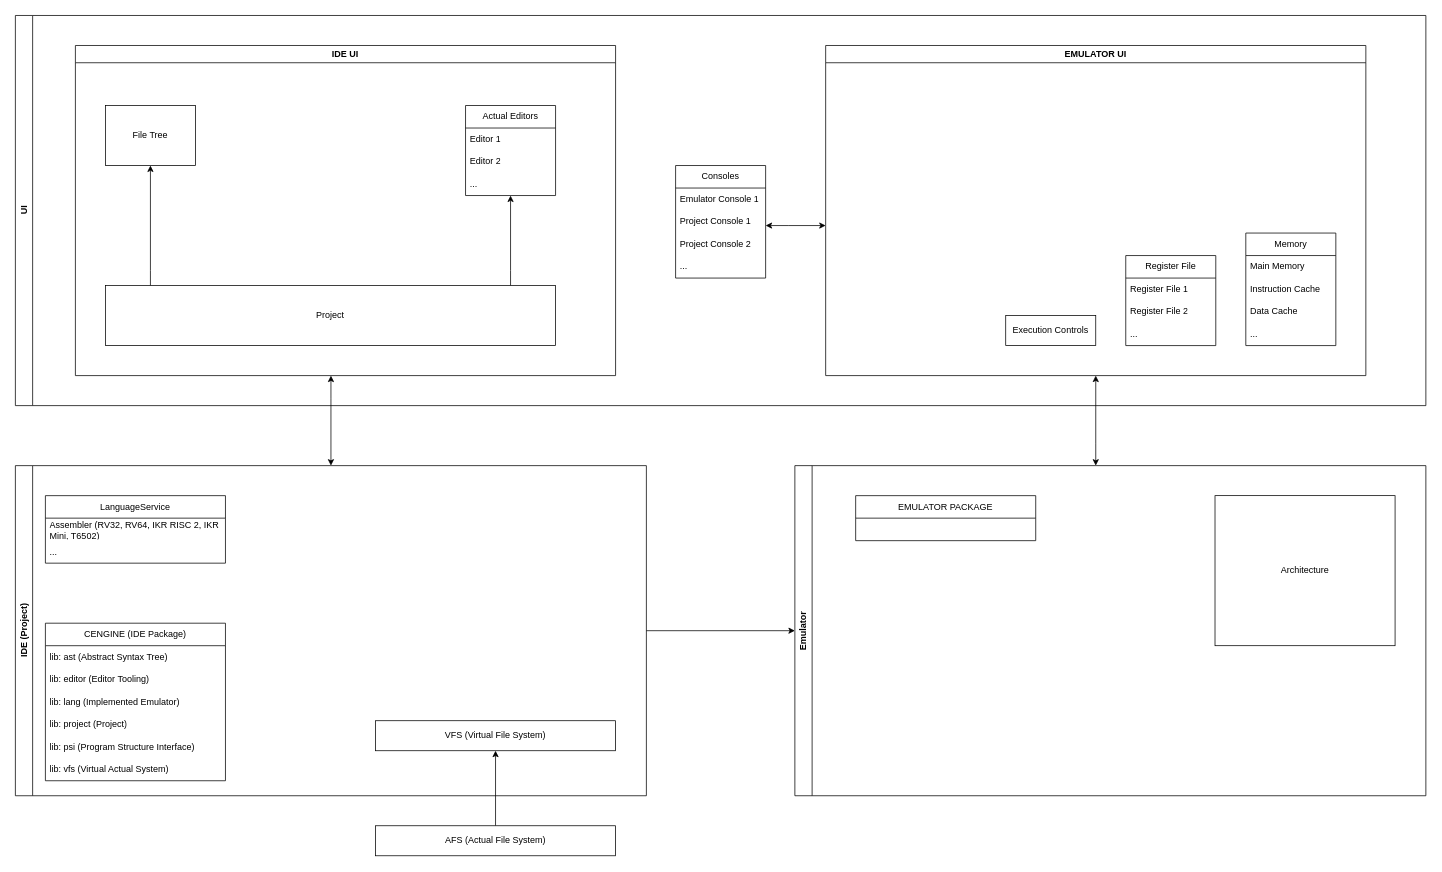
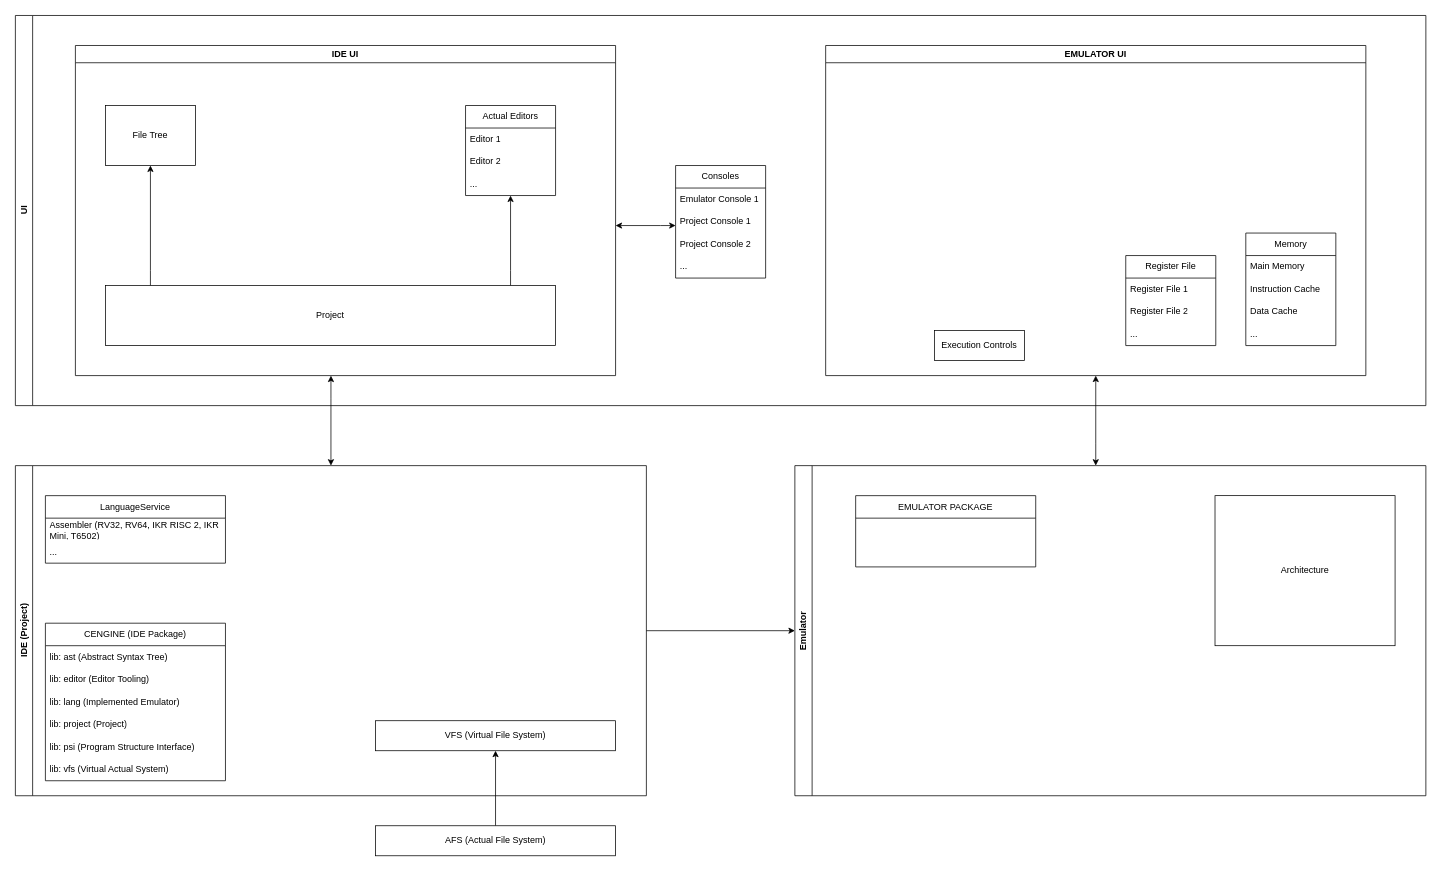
  <mxCell id="0" />
  <mxCell id="1" parent="0" />
  <mxCell id="2" value="UI" style="swimlane;horizontal=0;whiteSpace=wrap;html=1;" parent="1" vertex="1"><mxGeometry x="20" y="20" width="1880" height="520" as="geometry" /></mxCell>
+ <mxCell id="3" style="edgeStyle=orthogonalEdgeStyle;rounded=0;orthogonalLoop=1;jettySize=auto;html=1;startArrow=classic;startFill=1;" parent="2" source="4" target="13" edge="1"><mxGeometry relative="1" as="geometry"><Array as="points"><mxPoint x="860" y="280" /><mxPoint x="860" y="280" /></Array></mxGeometry></mxCell>
  <mxCell id="4" value="IDE UI" style="swimlane;whiteSpace=wrap;html=1;" parent="2" vertex="1"><mxGeometry x="80" y="40" width="720" height="440" as="geometry" /></mxCell>
  <mxCell id="5" value="Actual Editors" style="swimlane;fontStyle=0;childLayout=stackLayout;horizontal=1;startSize=30;horizontalStack=0;resizeParent=1;resizeParentMax=0;resizeLast=0;collapsible=1;marginBottom=0;whiteSpace=wrap;html=1;" parent="4" vertex="1"><mxGeometry x="520" y="80" width="120" height="120" as="geometry" /></mxCell>
  <mxCell id="6" value="Editor 1" style="text;strokeColor=none;fillColor=none;align=left;verticalAlign=middle;spacingLeft=4;spacingRight=4;overflow=hidden;points=[[0,0.5],[1,0.5]];portConstraint=eastwest;rotatable=0;whiteSpace=wrap;html=1;" parent="5" vertex="1"><mxGeometry y="30" width="120" height="30" as="geometry" /></mxCell>
  <mxCell id="7" value="Editor 2" style="text;strokeColor=none;fillColor=none;align=left;verticalAlign=middle;spacingLeft=4;spacingRight=4;overflow=hidden;points=[[0,0.5],[1,0.5]];portConstraint=eastwest;rotatable=0;whiteSpace=wrap;html=1;" parent="5" vertex="1"><mxGeometry y="60" width="120" height="30" as="geometry" /></mxCell>
  <mxCell id="8" value="..." style="text;strokeColor=none;fillColor=none;align=left;verticalAlign=middle;spacingLeft=4;spacingRight=4;overflow=hidden;points=[[0,0.5],[1,0.5]];portConstraint=eastwest;rotatable=0;whiteSpace=wrap;html=1;" parent="5" vertex="1"><mxGeometry y="90" width="120" height="30" as="geometry" /></mxCell>
  <mxCell id="9" style="edgeStyle=orthogonalEdgeStyle;rounded=0;orthogonalLoop=1;jettySize=auto;html=1;" parent="4" source="11" target="5" edge="1"><mxGeometry relative="1" as="geometry"><Array as="points"><mxPoint x="580" y="300" /><mxPoint x="580" y="300" /></Array></mxGeometry></mxCell>
  <mxCell id="10" style="edgeStyle=orthogonalEdgeStyle;rounded=0;orthogonalLoop=1;jettySize=auto;html=1;" edge="1" parent="4" source="11" target="12"><mxGeometry relative="1" as="geometry"><Array as="points"><mxPoint x="100" y="300" /><mxPoint x="100" y="300" /></Array></mxGeometry></mxCell>
  <mxCell id="11" value="&lt;div&gt;Project&lt;/div&gt;" style="rounded=0;whiteSpace=wrap;html=1;" parent="4" vertex="1"><mxGeometry x="40" y="320" width="600" height="80" as="geometry" /></mxCell>
  <mxCell id="12" value="File Tree" style="rounded=0;whiteSpace=wrap;html=1;" vertex="1" parent="4"><mxGeometry x="40" y="80" width="120" height="80" as="geometry" /></mxCell>
  <mxCell id="13" value="Consoles" style="swimlane;fontStyle=0;childLayout=stackLayout;horizontal=1;startSize=30;horizontalStack=0;resizeParent=1;resizeParentMax=0;resizeLast=0;collapsible=1;marginBottom=0;whiteSpace=wrap;html=1;" parent="2" vertex="1"><mxGeometry x="880" y="200" width="120" height="150" as="geometry" /></mxCell>
  <mxCell id="14" value="Emulator Console 1" style="text;strokeColor=none;fillColor=none;align=left;verticalAlign=middle;spacingLeft=4;spacingRight=4;overflow=hidden;points=[[0,0.5],[1,0.5]];portConstraint=eastwest;rotatable=0;whiteSpace=wrap;html=1;" parent="13" vertex="1"><mxGeometry y="30" width="120" height="30" as="geometry" /></mxCell>
  <mxCell id="15" value="Project Console 1" style="text;strokeColor=none;fillColor=none;align=left;verticalAlign=middle;spacingLeft=4;spacingRight=4;overflow=hidden;points=[[0,0.5],[1,0.5]];portConstraint=eastwest;rotatable=0;whiteSpace=wrap;html=1;" parent="13" vertex="1"><mxGeometry y="60" width="120" height="30" as="geometry" /></mxCell>
  <mxCell id="16" value="Project Console 2" style="text;strokeColor=none;fillColor=none;align=left;verticalAlign=middle;spacingLeft=4;spacingRight=4;overflow=hidden;points=[[0,0.5],[1,0.5]];portConstraint=eastwest;rotatable=0;whiteSpace=wrap;html=1;" parent="13" vertex="1"><mxGeometry y="90" width="120" height="30" as="geometry" /></mxCell>
  <mxCell id="17" value="..." style="text;strokeColor=none;fillColor=none;align=left;verticalAlign=middle;spacingLeft=4;spacingRight=4;overflow=hidden;points=[[0,0.5],[1,0.5]];portConstraint=eastwest;rotatable=0;whiteSpace=wrap;html=1;" parent="13" vertex="1"><mxGeometry y="120" width="120" height="30" as="geometry" /></mxCell>
- <mxCell id="18" style="edgeStyle=orthogonalEdgeStyle;rounded=0;orthogonalLoop=1;jettySize=auto;html=1;startArrow=classic;startFill=1;" parent="2" source="19" target="13" edge="1"><mxGeometry relative="1" as="geometry"><Array as="points"><mxPoint x="1030" y="280" /><mxPoint x="1030" y="280" /></Array></mxGeometry></mxCell>
  <mxCell id="19" value="EMULATOR UI" style="swimlane;whiteSpace=wrap;html=1;" parent="2" vertex="1"><mxGeometry x="1080" y="40" width="720" height="440" as="geometry" /></mxCell>
  <mxCell id="20" value="Register File" style="swimlane;fontStyle=0;childLayout=stackLayout;horizontal=1;startSize=30;horizontalStack=0;resizeParent=1;resizeParentMax=0;resizeLast=0;collapsible=1;marginBottom=0;whiteSpace=wrap;html=1;" parent="19" vertex="1"><mxGeometry x="400" y="280" width="120" height="120" as="geometry" /></mxCell>
  <mxCell id="21" value="Register File 1" style="text;strokeColor=none;fillColor=none;align=left;verticalAlign=middle;spacingLeft=4;spacingRight=4;overflow=hidden;points=[[0,0.5],[1,0.5]];portConstraint=eastwest;rotatable=0;whiteSpace=wrap;html=1;" parent="20" vertex="1"><mxGeometry y="30" width="120" height="30" as="geometry" /></mxCell>
  <mxCell id="22" value="Register File 2" style="text;strokeColor=none;fillColor=none;align=left;verticalAlign=middle;spacingLeft=4;spacingRight=4;overflow=hidden;points=[[0,0.5],[1,0.5]];portConstraint=eastwest;rotatable=0;whiteSpace=wrap;html=1;" parent="20" vertex="1"><mxGeometry y="60" width="120" height="30" as="geometry" /></mxCell>
  <mxCell id="23" value="..." style="text;strokeColor=none;fillColor=none;align=left;verticalAlign=middle;spacingLeft=4;spacingRight=4;overflow=hidden;points=[[0,0.5],[1,0.5]];portConstraint=eastwest;rotatable=0;whiteSpace=wrap;html=1;" parent="20" vertex="1"><mxGeometry y="90" width="120" height="30" as="geometry" /></mxCell>
  <mxCell id="24" value="Memory" style="swimlane;fontStyle=0;childLayout=stackLayout;horizontal=1;startSize=30;horizontalStack=0;resizeParent=1;resizeParentMax=0;resizeLast=0;collapsible=1;marginBottom=0;whiteSpace=wrap;html=1;" parent="19" vertex="1"><mxGeometry x="560" y="250" width="120" height="150" as="geometry" /></mxCell>
  <mxCell id="25" value="Main Memory" style="text;strokeColor=none;fillColor=none;align=left;verticalAlign=middle;spacingLeft=4;spacingRight=4;overflow=hidden;points=[[0,0.5],[1,0.5]];portConstraint=eastwest;rotatable=0;whiteSpace=wrap;html=1;" parent="24" vertex="1"><mxGeometry y="30" width="120" height="30" as="geometry" /></mxCell>
  <mxCell id="26" value="Instruction Cache&amp;nbsp;" style="text;strokeColor=none;fillColor=none;align=left;verticalAlign=middle;spacingLeft=4;spacingRight=4;overflow=hidden;points=[[0,0.5],[1,0.5]];portConstraint=eastwest;rotatable=0;whiteSpace=wrap;html=1;" parent="24" vertex="1"><mxGeometry y="60" width="120" height="30" as="geometry" /></mxCell>
  <mxCell id="27" value="Data Cache" style="text;strokeColor=none;fillColor=none;align=left;verticalAlign=middle;spacingLeft=4;spacingRight=4;overflow=hidden;points=[[0,0.5],[1,0.5]];portConstraint=eastwest;rotatable=0;whiteSpace=wrap;html=1;" parent="24" vertex="1"><mxGeometry y="90" width="120" height="30" as="geometry" /></mxCell>
  <mxCell id="28" value="..." style="text;strokeColor=none;fillColor=none;align=left;verticalAlign=middle;spacingLeft=4;spacingRight=4;overflow=hidden;points=[[0,0.5],[1,0.5]];portConstraint=eastwest;rotatable=0;whiteSpace=wrap;html=1;" parent="24" vertex="1"><mxGeometry y="120" width="120" height="30" as="geometry" /></mxCell>
- <mxCell id="29" value="Execution Controls" style="rounded=0;whiteSpace=wrap;html=1;" parent="19" vertex="1"><mxGeometry x="240" y="360" width="120" height="40" as="geometry" /></mxCell>
+ <mxCell id="29" value="Execution Controls" style="rounded=0;whiteSpace=wrap;html=1;" parent="19" vertex="1"><mxGeometry x="145" y="380" width="120" height="40" as="geometry" /></mxCell>
  <mxCell id="30" style="edgeStyle=orthogonalEdgeStyle;rounded=0;orthogonalLoop=1;jettySize=auto;html=1;" parent="1" source="32" target="45" edge="1"><mxGeometry relative="1" as="geometry" /></mxCell>
  <mxCell id="31" style="edgeStyle=orthogonalEdgeStyle;rounded=0;orthogonalLoop=1;jettySize=auto;html=1;startArrow=classic;startFill=1;" parent="1" source="32" target="4" edge="1"><mxGeometry relative="1" as="geometry"><Array as="points"><mxPoint x="440" y="530" /><mxPoint x="440" y="530" /></Array></mxGeometry></mxCell>
  <mxCell id="32" value="IDE (Project)" style="swimlane;horizontal=0;whiteSpace=wrap;html=1;" parent="1" vertex="1"><mxGeometry x="20" y="620" width="841.05" height="440" as="geometry" /></mxCell>
  <mxCell id="33" value="VFS (Virtual File System)" style="rounded=0;whiteSpace=wrap;html=1;" parent="32" vertex="1"><mxGeometry x="480" y="340" width="320" height="40" as="geometry" /></mxCell>
  <mxCell id="34" value="CENGINE (IDE Package)" style="swimlane;fontStyle=0;childLayout=stackLayout;horizontal=1;startSize=30;horizontalStack=0;resizeParent=1;resizeParentMax=0;resizeLast=0;collapsible=1;marginBottom=0;whiteSpace=wrap;html=1;" parent="32" vertex="1"><mxGeometry x="40" y="210" width="240" height="210" as="geometry" /></mxCell>
  <mxCell id="35" value="lib: ast (Abstract Syntax Tree)" style="text;strokeColor=none;fillColor=none;align=left;verticalAlign=middle;spacingLeft=4;spacingRight=4;overflow=hidden;points=[[0,0.5],[1,0.5]];portConstraint=eastwest;rotatable=0;whiteSpace=wrap;html=1;" parent="34" vertex="1"><mxGeometry y="30" width="240" height="30" as="geometry" /></mxCell>
  <mxCell id="36" value="lib: editor (Editor Tooling)" style="text;strokeColor=none;fillColor=none;align=left;verticalAlign=middle;spacingLeft=4;spacingRight=4;overflow=hidden;points=[[0,0.5],[1,0.5]];portConstraint=eastwest;rotatable=0;whiteSpace=wrap;html=1;" parent="34" vertex="1"><mxGeometry y="60" width="240" height="30" as="geometry" /></mxCell>
  <mxCell id="37" value="lib: lang (Implemented Emulator)" style="text;strokeColor=none;fillColor=none;align=left;verticalAlign=middle;spacingLeft=4;spacingRight=4;overflow=hidden;points=[[0,0.5],[1,0.5]];portConstraint=eastwest;rotatable=0;whiteSpace=wrap;html=1;" parent="34" vertex="1"><mxGeometry y="90" width="240" height="30" as="geometry" /></mxCell>
  <mxCell id="38" value="lib: project (Project)" style="text;strokeColor=none;fillColor=none;align=left;verticalAlign=middle;spacingLeft=4;spacingRight=4;overflow=hidden;points=[[0,0.5],[1,0.5]];portConstraint=eastwest;rotatable=0;whiteSpace=wrap;html=1;" parent="34" vertex="1"><mxGeometry y="120" width="240" height="30" as="geometry" /></mxCell>
  <mxCell id="39" value="lib: psi (Program Structure Interface)" style="text;strokeColor=none;fillColor=none;align=left;verticalAlign=middle;spacingLeft=4;spacingRight=4;overflow=hidden;points=[[0,0.5],[1,0.5]];portConstraint=eastwest;rotatable=0;whiteSpace=wrap;html=1;" parent="34" vertex="1"><mxGeometry y="150" width="240" height="30" as="geometry" /></mxCell>
  <mxCell id="40" value="lib: vfs (Virtual Actual System)" style="text;strokeColor=none;fillColor=none;align=left;verticalAlign=middle;spacingLeft=4;spacingRight=4;overflow=hidden;points=[[0,0.5],[1,0.5]];portConstraint=eastwest;rotatable=0;whiteSpace=wrap;html=1;" parent="34" vertex="1"><mxGeometry y="180" width="240" height="30" as="geometry" /></mxCell>
  <mxCell id="41" value="LanguageService" style="swimlane;fontStyle=0;childLayout=stackLayout;horizontal=1;startSize=30;horizontalStack=0;resizeParent=1;resizeParentMax=0;resizeLast=0;collapsible=1;marginBottom=0;whiteSpace=wrap;html=1;" parent="32" vertex="1"><mxGeometry x="40" y="40" width="240" height="90" as="geometry" /></mxCell>
  <mxCell id="42" value="Assembler (RV32, RV64, IKR RISC 2, IKR Mini, T6502)" style="text;strokeColor=none;fillColor=none;align=left;verticalAlign=middle;spacingLeft=4;spacingRight=4;overflow=hidden;points=[[0,0.5],[1,0.5]];portConstraint=eastwest;rotatable=0;whiteSpace=wrap;html=1;" parent="41" vertex="1"><mxGeometry y="30" width="240" height="30" as="geometry" /></mxCell>
  <mxCell id="43" value="..." style="text;strokeColor=none;fillColor=none;align=left;verticalAlign=middle;spacingLeft=4;spacingRight=4;overflow=hidden;points=[[0,0.5],[1,0.5]];portConstraint=eastwest;rotatable=0;whiteSpace=wrap;html=1;" parent="41" vertex="1"><mxGeometry y="60" width="240" height="30" as="geometry" /></mxCell>
  <mxCell id="44" style="edgeStyle=orthogonalEdgeStyle;rounded=0;orthogonalLoop=1;jettySize=auto;html=1;startArrow=classic;startFill=1;" parent="1" source="45" target="19" edge="1"><mxGeometry relative="1" as="geometry"><Array as="points"><mxPoint x="1460" y="590" /><mxPoint x="1460" y="590" /></Array></mxGeometry></mxCell>
  <mxCell id="45" value="Emulator" style="swimlane;horizontal=0;whiteSpace=wrap;html=1;" parent="1" vertex="1"><mxGeometry x="1058.95" y="620" width="841.05" height="440" as="geometry" /></mxCell>
  <mxCell id="46" value="Architecture" style="rounded=0;whiteSpace=wrap;html=1;" parent="45" vertex="1"><mxGeometry x="560" y="40" width="240" height="200" as="geometry" /></mxCell>
- <mxCell id="47" value="EMULATOR PACKAGE" style="swimlane;fontStyle=0;childLayout=stackLayout;horizontal=1;startSize=30;horizontalStack=0;resizeParent=1;resizeParentMax=0;resizeLast=0;collapsible=1;marginBottom=0;whiteSpace=wrap;html=1;" parent="45" vertex="1"><mxGeometry x="81.05" y="40" width="240" height="60" as="geometry" /></mxCell>
+ <mxCell id="47" value="EMULATOR PACKAGE" style="swimlane;fontStyle=0;childLayout=stackLayout;horizontal=1;startSize=30;horizontalStack=0;resizeParent=1;resizeParentMax=0;resizeLast=0;collapsible=1;marginBottom=0;whiteSpace=wrap;html=1;" parent="45" vertex="1"><mxGeometry x="81.05" y="40" width="240" height="95" as="geometry" /></mxCell>
  <mxCell id="48" style="edgeStyle=orthogonalEdgeStyle;rounded=0;orthogonalLoop=1;jettySize=auto;html=1;" parent="1" source="49" target="33" edge="1"><mxGeometry relative="1" as="geometry" /></mxCell>
  <mxCell id="49" value="AFS (Actual File System)" style="rounded=0;whiteSpace=wrap;html=1;" parent="1" vertex="1"><mxGeometry x="500" y="1100" width="320" height="40" as="geometry" /></mxCell>
